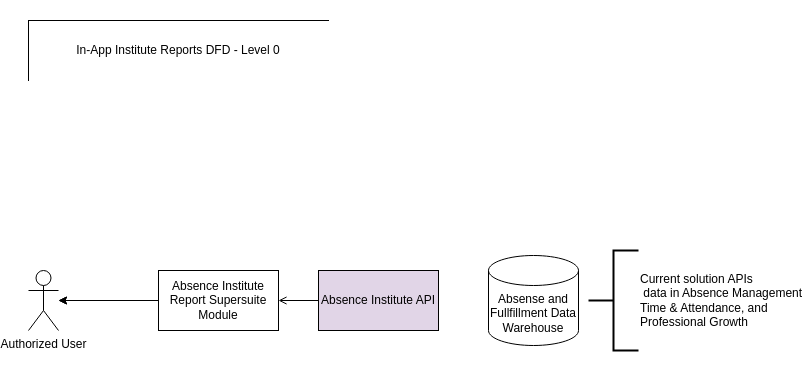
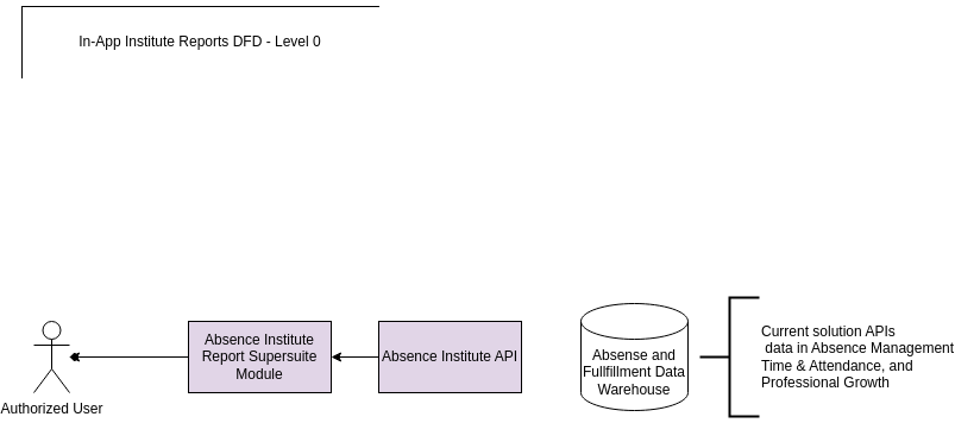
  <mxCell id="0" />
  <mxCell id="1" parent="0" />
- <mxCell id="2" value="" style="edgeStyle=orthogonalEdgeStyle;rounded=0;orthogonalLoop=1;jettySize=auto;html=1;startArrow=none;startFill=0;endArrow=classic;endFill=1;" edge="1" parent="1" source="3" target="5"><mxGeometry relative="1" as="geometry" /></mxCell>
- <mxCell id="3" value="Absence Institute Report Supersuite Module" style="rounded=0;whiteSpace=wrap;html=1;" vertex="1" parent="1"><mxGeometry x="150" y="270" width="120" height="60" as="geometry" /></mxCell>
+ <mxCell id="2" value="" style="edgeStyle=orthogonalEdgeStyle;rounded=0;orthogonalLoop=1;jettySize=auto;html=1;startArrow=none;startFill=0;endArrow=diamond;endFill=1;" edge="1" parent="1" source="3" target="5"><mxGeometry relative="1" as="geometry" /></mxCell>
+ <mxCell id="3" value="Absence Institute Report Supersuite Module" style="rounded=0;whiteSpace=wrap;html=1;fillColor=#e1d5e7;" vertex="1" parent="1"><mxGeometry x="150" y="270" width="120" height="60" as="geometry" /></mxCell>
  <mxCell id="4" value="Absense and Fullfillment Data Warehouse" style="shape=cylinder3;whiteSpace=wrap;html=1;boundedLbl=1;backgroundOutline=1;size=15;" vertex="1" parent="1"><mxGeometry x="480" y="255" width="90" height="90" as="geometry" /></mxCell>
  <mxCell id="5" value="Authorized User" style="shape=umlActor;verticalLabelPosition=bottom;verticalAlign=top;html=1;outlineConnect=0;" vertex="1" parent="1"><mxGeometry x="20" y="270" width="30" height="60" as="geometry" /></mxCell>
- <mxCell id="6" value="In-App Institute Reports DFD - Level 0" style="shape=partialRectangle;whiteSpace=wrap;html=1;bottom=0;right=0;fillColor=none;" vertex="1" parent="1"><mxGeometry x="20" y="20" width="300" height="60" as="geometry" /></mxCell>
+ <mxCell id="6" value="In-App Institute Reports DFD - Level 0" style="shape=partialRectangle;whiteSpace=wrap;html=1;bottom=0;right=0;fillColor=none;" vertex="1" parent="1"><mxGeometry x="10" y="5" width="300" height="60" as="geometry" /></mxCell>
  <mxCell id="7" value="Current solution APIs &lt;br&gt;&amp;nbsp;data in Absence Management&lt;br&gt;Time &amp;amp; Attendance, and&lt;br&gt;Professional Growth" style="strokeWidth=2;html=1;shape=mxgraph.flowchart.annotation_2;align=left;labelPosition=right;pointerEvents=1;" vertex="1" parent="1"><mxGeometry x="580" y="250" width="50" height="100" as="geometry" /></mxCell>
- <mxCell id="8" value="" style="edgeStyle=orthogonalEdgeStyle;rounded=0;orthogonalLoop=1;jettySize=auto;html=1;startArrow=none;startFill=0;endArrow=open;endFill=1;" edge="1" parent="1" source="9" target="3"><mxGeometry relative="1" as="geometry" /></mxCell>
+ <mxCell id="8" value="" style="edgeStyle=orthogonalEdgeStyle;rounded=0;orthogonalLoop=1;jettySize=auto;html=1;startArrow=none;startFill=0;endArrow=classic;endFill=1;" edge="1" parent="1" source="9" target="3"><mxGeometry relative="1" as="geometry" /></mxCell>
  <mxCell id="9" value="Absence Institute API" style="rounded=0;whiteSpace=wrap;html=1;fillColor=#e1d5e7;" vertex="1" parent="1"><mxGeometry x="310" y="270" width="120" height="60" as="geometry" /></mxCell>
  <mxCell id="10" value="" style="endArrow=none;html=1;rounded=0;entryX=0;entryY=0.5;entryDx=0;entryDy=0;endFill=1;startArrow=classic;startFill=1;" edge="1" parent="1" source="5"><mxGeometry width="50" height="50" relative="1" as="geometry"><mxPoint x="50" y="300" as="sourcePoint" /><mxPoint x="55" y="300" as="targetPoint" /></mxGeometry></mxCell>
